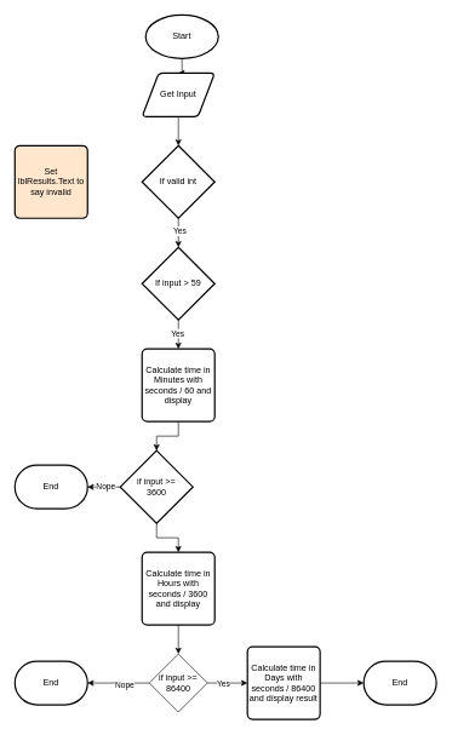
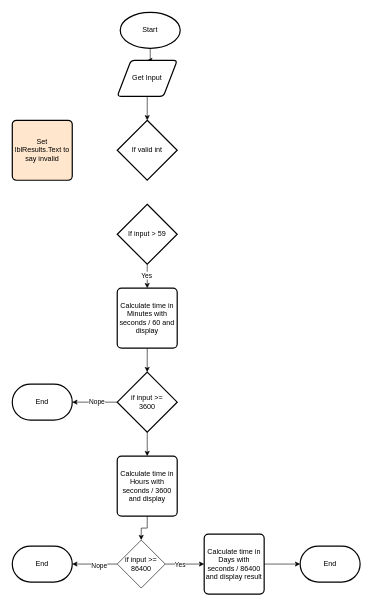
  <mxCell id="0" />
  <mxCell id="1" parent="0" />
  <mxCell id="2" style="edgeStyle=orthogonalEdgeStyle;rounded=0;orthogonalLoop=1;jettySize=auto;html=1;entryX=0.5;entryY=0;entryDx=0;entryDy=0;" edge="1" parent="1" source="3" target="4"><mxGeometry relative="1" as="geometry" /></mxCell>
  <mxCell id="3" value="Start" style="strokeWidth=2;html=1;shape=mxgraph.flowchart.start_1;whiteSpace=wrap;" vertex="1" parent="1"><mxGeometry x="200" y="20" width="100" height="60" as="geometry" /></mxCell>
  <mxCell id="4" value="Get Input" style="shape=parallelogram;html=1;strokeWidth=2;perimeter=parallelogramPerimeter;whiteSpace=wrap;rounded=1;arcSize=12;size=0.23;" vertex="1" parent="1"><mxGeometry x="195" y="100" width="100" height="60" as="geometry" /></mxCell>
  <mxCell id="5" value="If valid int" style="strokeWidth=2;html=1;shape=mxgraph.flowchart.decision;whiteSpace=wrap;" vertex="1" parent="1"><mxGeometry x="195" y="200" width="100" height="100" as="geometry" /></mxCell>
  <mxCell id="6" style="edgeStyle=orthogonalEdgeStyle;rounded=0;orthogonalLoop=1;jettySize=auto;html=1;entryX=0.5;entryY=0;entryDx=0;entryDy=0;" edge="1" parent="1" source="8" target="13"><mxGeometry relative="1" as="geometry" /></mxCell>
  <mxCell id="7" value="Yes" style="edgeLabel;html=1;align=center;verticalAlign=middle;resizable=0;points=[];" vertex="1" connectable="0" parent="6"><mxGeometry x="-0.121" y="-2" relative="1" as="geometry"><mxPoint as="offset" /></mxGeometry></mxCell>
  <mxCell id="8" value="If input &amp;gt; 59" style="strokeWidth=2;html=1;shape=mxgraph.flowchart.decision;whiteSpace=wrap;" vertex="1" parent="1"><mxGeometry x="195" y="340" width="100" height="100" as="geometry" /></mxCell>
- <mxCell id="9" style="edgeStyle=orthogonalEdgeStyle;rounded=0;orthogonalLoop=1;jettySize=auto;html=1;entryX=0.5;entryY=0;entryDx=0;entryDy=0;entryPerimeter=0;" edge="1" parent="1" source="5" target="8"><mxGeometry relative="1" as="geometry" /></mxCell>
- <mxCell id="10" value="Yes" style="edgeLabel;html=1;align=center;verticalAlign=middle;resizable=0;points=[];" vertex="1" connectable="0" parent="9"><mxGeometry x="-0.15" y="1" relative="1" as="geometry"><mxPoint as="offset" /></mxGeometry></mxCell>
  <mxCell id="11" value="Set lblResults.Text to say invalid" style="rounded=1;whiteSpace=wrap;html=1;absoluteArcSize=1;arcSize=14;strokeWidth=2;fillColor=#ffe6cc;" vertex="1" parent="1"><mxGeometry x="20" y="200" width="100" height="100" as="geometry" /></mxCell>
  <mxCell id="12" style="edgeStyle=orthogonalEdgeStyle;rounded=0;orthogonalLoop=1;jettySize=auto;html=1;entryX=0.5;entryY=0;entryDx=0;entryDy=0;entryPerimeter=0;" edge="1" parent="1" source="4" target="5"><mxGeometry relative="1" as="geometry" /></mxCell>
  <mxCell id="13" value="Calculate time in Minutes with seconds / 60 and display" style="rounded=1;whiteSpace=wrap;html=1;absoluteArcSize=1;arcSize=14;strokeWidth=2;" vertex="1" parent="1"><mxGeometry x="195" y="480" width="100" height="100" as="geometry" /></mxCell>
  <mxCell id="14" style="edgeStyle=orthogonalEdgeStyle;rounded=0;orthogonalLoop=1;jettySize=auto;html=1;entryX=0.5;entryY=0;entryDx=0;entryDy=0;" edge="1" parent="1" source="15" target="21"><mxGeometry relative="1" as="geometry" /></mxCell>
- <mxCell id="15" value="if input &amp;gt;= &lt;br&gt;3600" style="strokeWidth=2;html=1;shape=mxgraph.flowchart.decision;whiteSpace=wrap;" vertex="1" parent="1"><mxGeometry x="165" y="620" width="100" height="100" as="geometry" /></mxCell>
+ <mxCell id="15" value="if input &amp;gt;= &lt;br&gt;3600" style="strokeWidth=2;html=1;shape=mxgraph.flowchart.decision;whiteSpace=wrap;" vertex="1" parent="1"><mxGeometry x="195" y="620" width="100" height="100" as="geometry" /></mxCell>
  <mxCell id="16" style="edgeStyle=orthogonalEdgeStyle;rounded=0;orthogonalLoop=1;jettySize=auto;html=1;entryX=0.5;entryY=0;entryDx=0;entryDy=0;entryPerimeter=0;" edge="1" parent="1" source="13" target="15"><mxGeometry relative="1" as="geometry" /></mxCell>
  <mxCell id="17" value="End" style="strokeWidth=2;html=1;shape=mxgraph.flowchart.terminator;whiteSpace=wrap;" vertex="1" parent="1"><mxGeometry x="20" y="640" width="100" height="60" as="geometry" /></mxCell>
  <mxCell id="18" style="edgeStyle=orthogonalEdgeStyle;rounded=0;orthogonalLoop=1;jettySize=auto;html=1;entryX=1;entryY=0.5;entryDx=0;entryDy=0;entryPerimeter=0;" edge="1" parent="1" source="15" target="17"><mxGeometry relative="1" as="geometry" /></mxCell>
  <mxCell id="19" value="Nope" style="edgeLabel;html=1;align=center;verticalAlign=middle;resizable=0;points=[];" vertex="1" connectable="0" parent="18"><mxGeometry x="-0.063" y="-1" relative="1" as="geometry"><mxPoint as="offset" /></mxGeometry></mxCell>
  <mxCell id="20" style="edgeStyle=orthogonalEdgeStyle;rounded=0;orthogonalLoop=1;jettySize=auto;html=1;entryX=0.5;entryY=0;entryDx=0;entryDy=0;" edge="1" parent="1" source="21" target="24"><mxGeometry relative="1" as="geometry" /></mxCell>
  <mxCell id="21" value="Calculate time in Hours with seconds / 3600 and display" style="rounded=1;whiteSpace=wrap;html=1;absoluteArcSize=1;arcSize=14;strokeWidth=2;" vertex="1" parent="1"><mxGeometry x="195" y="760" width="100" height="100" as="geometry" /></mxCell>
  <mxCell id="22" style="edgeStyle=orthogonalEdgeStyle;rounded=0;orthogonalLoop=1;jettySize=auto;html=1;entryX=0;entryY=0.5;entryDx=0;entryDy=0;" edge="1" parent="1" source="24" target="28"><mxGeometry relative="1" as="geometry" /></mxCell>
  <mxCell id="23" value="Yes" style="edgeLabel;html=1;align=center;verticalAlign=middle;resizable=0;points=[];" vertex="1" connectable="0" parent="22"><mxGeometry x="-0.252" relative="1" as="geometry"><mxPoint as="offset" /></mxGeometry></mxCell>
- <mxCell id="24" value="if input &amp;gt;=&lt;br&gt;86400" style="rhombus;whiteSpace=wrap;html=1;" vertex="1" parent="1"><mxGeometry x="205" y="900" width="80" height="80" as="geometry" /></mxCell>
+ <mxCell id="24" value="if input &amp;gt;=&lt;br&gt;86400" style="rhombus;whiteSpace=wrap;html=1;" vertex="1" parent="1"><mxGeometry x="195" y="900" width="80" height="80" as="geometry" /></mxCell>
  <mxCell id="25" value="End" style="strokeWidth=2;html=1;shape=mxgraph.flowchart.terminator;whiteSpace=wrap;" vertex="1" parent="1"><mxGeometry x="20" y="910" width="100" height="60" as="geometry" /></mxCell>
  <mxCell id="26" style="edgeStyle=orthogonalEdgeStyle;rounded=0;orthogonalLoop=1;jettySize=auto;html=1;entryX=1;entryY=0.5;entryDx=0;entryDy=0;entryPerimeter=0;" edge="1" parent="1" source="24" target="25"><mxGeometry relative="1" as="geometry" /></mxCell>
  <mxCell id="27" value="Nope" style="edgeLabel;html=1;align=center;verticalAlign=middle;resizable=0;points=[];" vertex="1" connectable="0" parent="26"><mxGeometry x="-0.18" y="2" relative="1" as="geometry"><mxPoint as="offset" /></mxGeometry></mxCell>
  <mxCell id="28" value="Calculate time in Days with seconds / 86400 and display result" style="rounded=1;whiteSpace=wrap;html=1;absoluteArcSize=1;arcSize=14;strokeWidth=2;" vertex="1" parent="1"><mxGeometry x="340" y="890" width="100" height="100" as="geometry" /></mxCell>
  <mxCell id="29" value="End" style="strokeWidth=2;html=1;shape=mxgraph.flowchart.terminator;whiteSpace=wrap;" vertex="1" parent="1"><mxGeometry x="500" y="910" width="100" height="60" as="geometry" /></mxCell>
  <mxCell id="30" style="edgeStyle=orthogonalEdgeStyle;rounded=0;orthogonalLoop=1;jettySize=auto;html=1;entryX=0;entryY=0.5;entryDx=0;entryDy=0;entryPerimeter=0;" edge="1" parent="1" source="28" target="29"><mxGeometry relative="1" as="geometry" /></mxCell>
